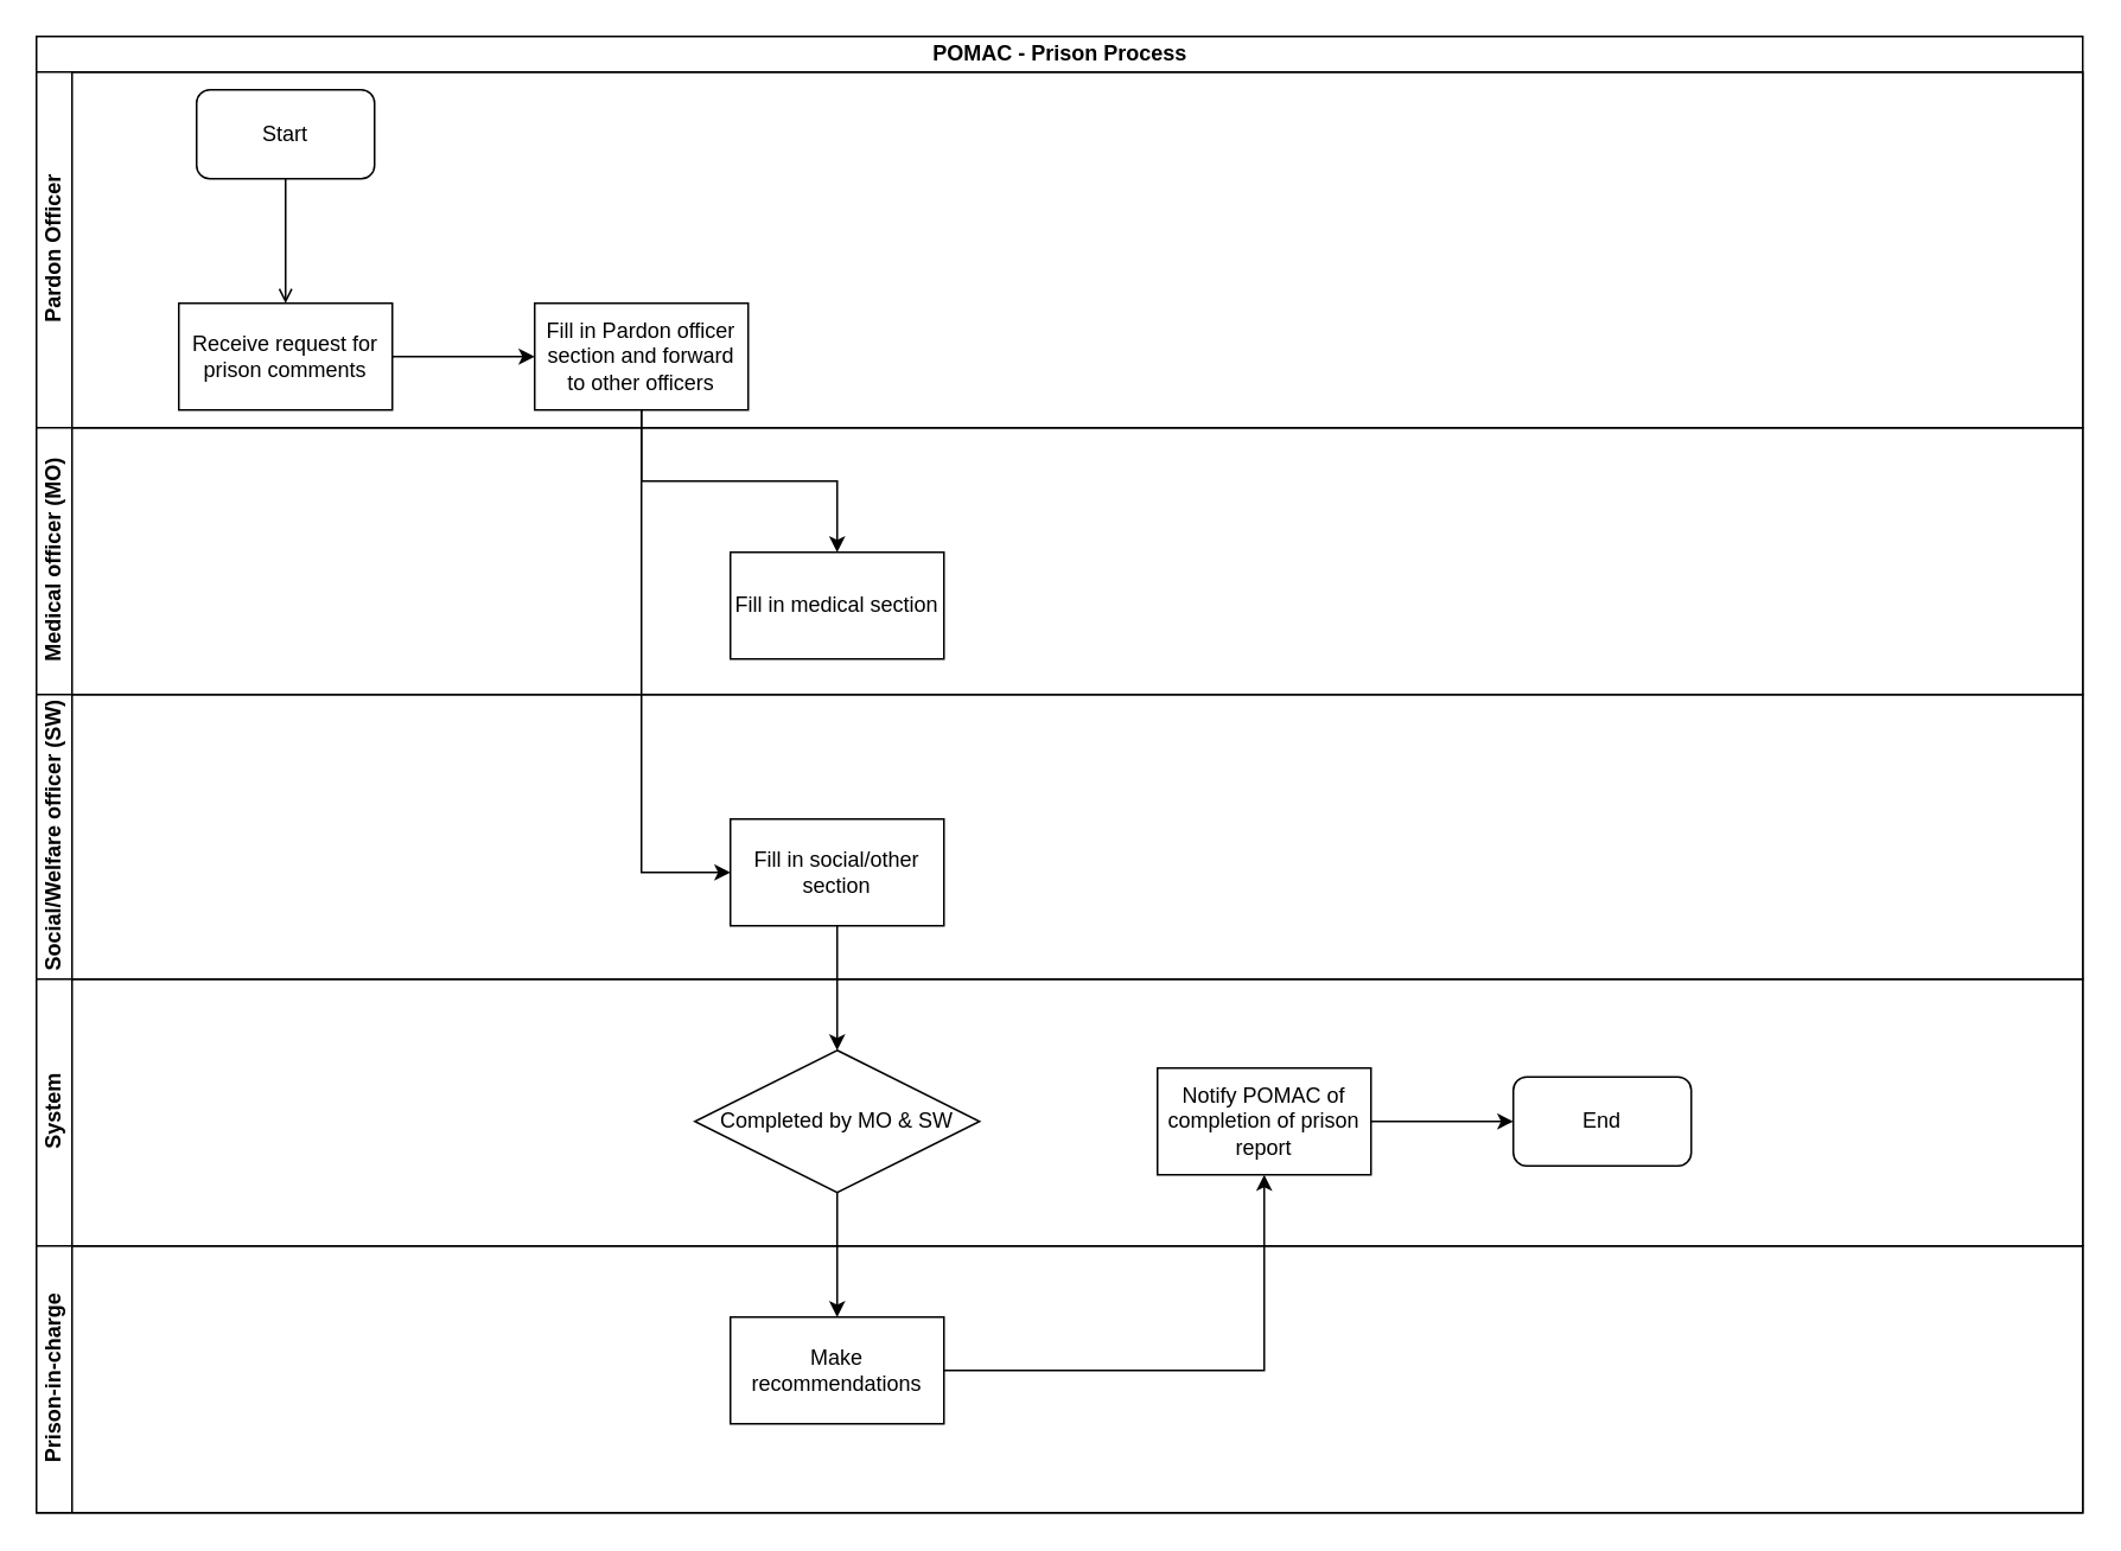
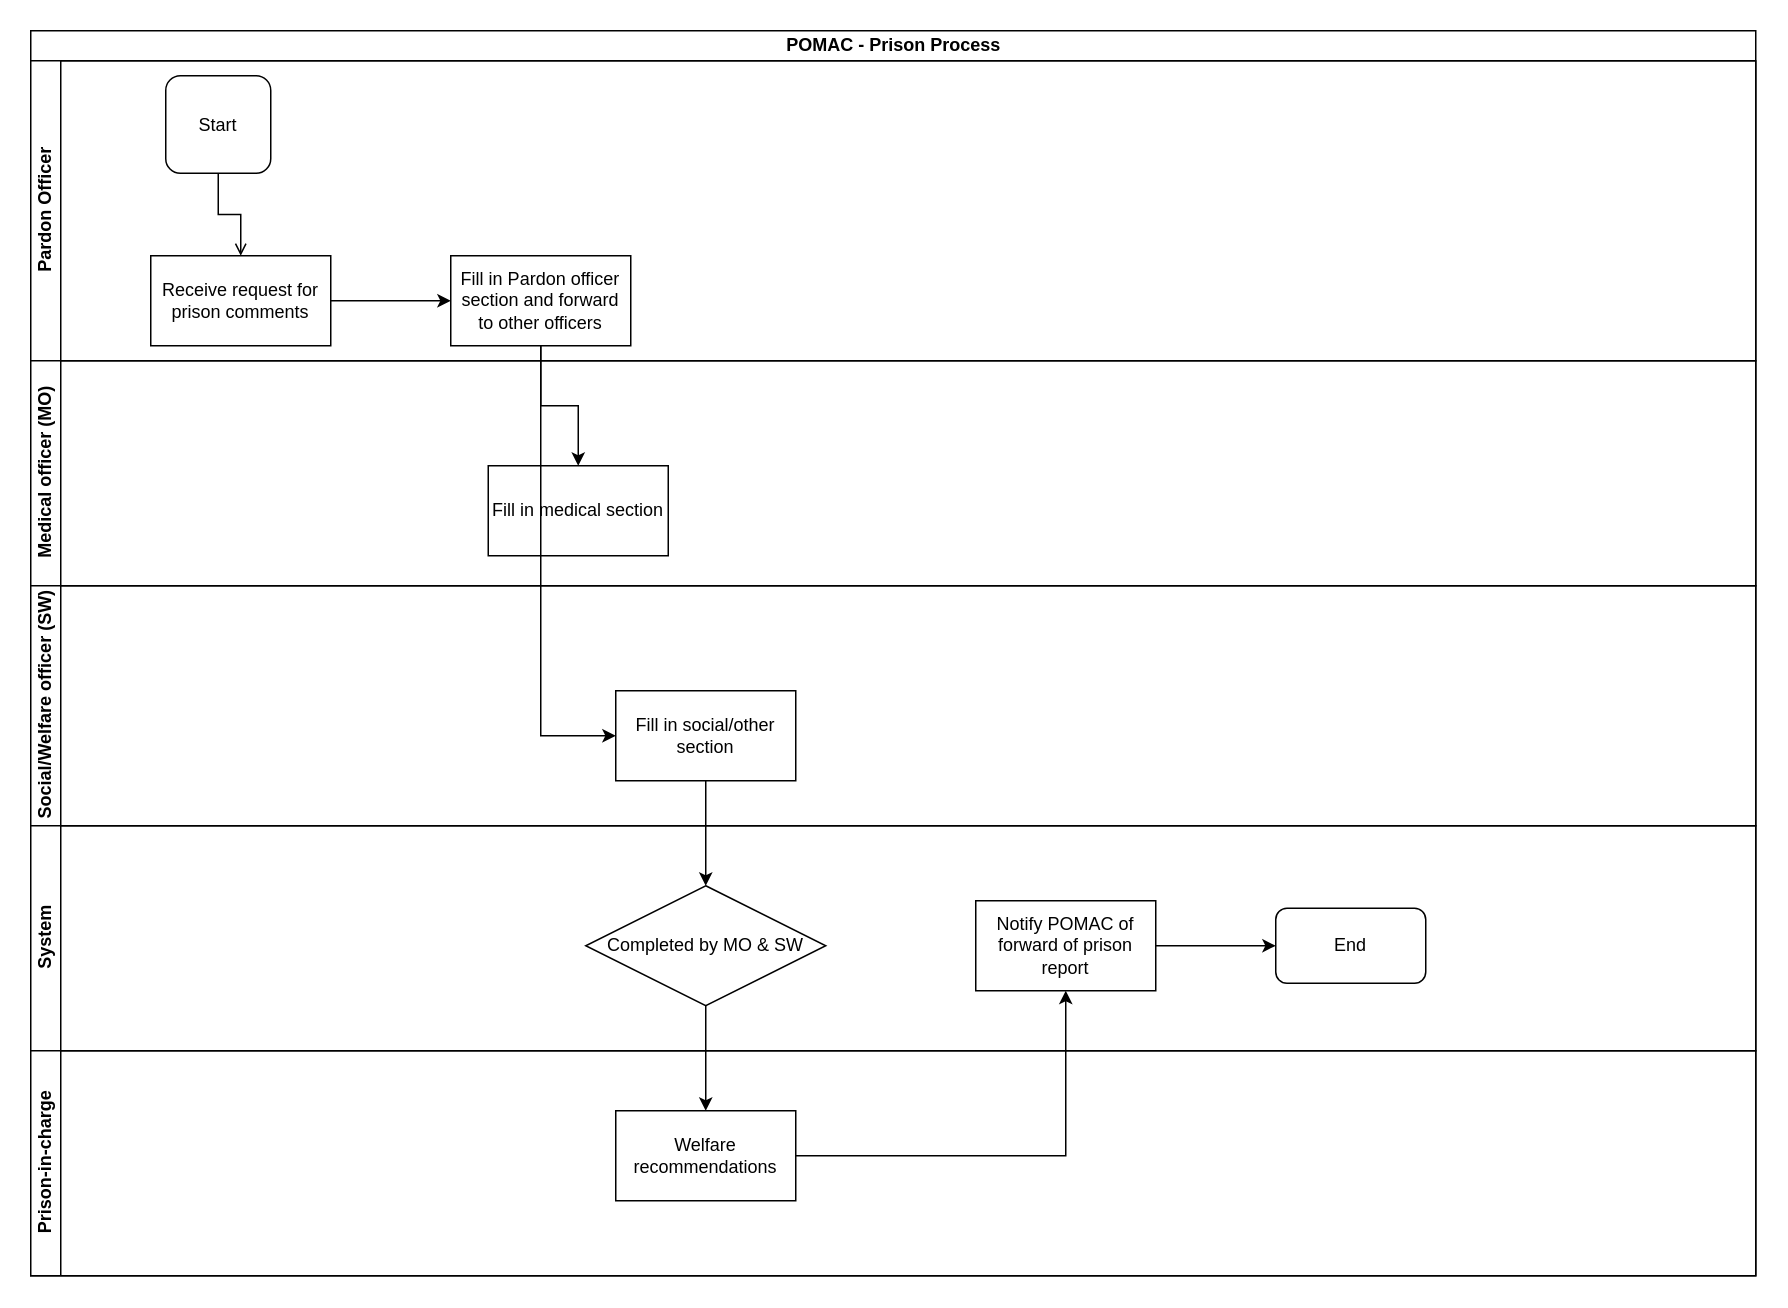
  <mxCell id="0" />
  <mxCell id="1" parent="0" />
  <mxCell id="2" value="POMAC - Prison Process" style="swimlane;html=1;childLayout=stackLayout;resizeParent=1;resizeParentMax=0;horizontal=1;startSize=20;horizontalStack=0;" vertex="1" parent="1"><mxGeometry x="20" y="20" width="1150" height="830" as="geometry" /></mxCell>
  <mxCell id="3" value="Pardon Officer" style="swimlane;html=1;startSize=20;horizontal=0;" vertex="1" parent="2"><mxGeometry y="20" width="1150" height="200" as="geometry" /></mxCell>
- <mxCell id="4" value="Start" style="rounded=1;whiteSpace=wrap;html=1;" vertex="1" parent="3"><mxGeometry x="90" y="10" width="100" height="50" as="geometry" /></mxCell>
+ <mxCell id="4" value="Start" style="rounded=1;whiteSpace=wrap;html=1;" vertex="1" parent="3"><mxGeometry x="90" y="10" width="70" height="65" as="geometry" /></mxCell>
  <mxCell id="5" value="Receive request for prison comments" style="rounded=0;whiteSpace=wrap;html=1;" vertex="1" parent="3"><mxGeometry x="80" y="130" width="120" height="60" as="geometry" /></mxCell>
  <mxCell id="6" value="" style="edgeStyle=orthogonalEdgeStyle;rounded=0;orthogonalLoop=1;jettySize=auto;html=1;entryX=0.5;entryY=0;entryDx=0;entryDy=0;endArrow=open;" edge="1" parent="3" source="4" target="5"><mxGeometry relative="1" as="geometry"><mxPoint x="140" y="135" as="targetPoint" /></mxGeometry></mxCell>
  <mxCell id="7" value="Medical officer (MO)" style="swimlane;html=1;startSize=20;horizontal=0;" vertex="1" parent="2"><mxGeometry y="220" width="1150" height="150" as="geometry" /></mxCell>
- <mxCell id="8" value="Fill in medical section" style="whiteSpace=wrap;html=1;rounded=0;" vertex="1" parent="7"><mxGeometry x="390" y="70" width="120" height="60" as="geometry" /></mxCell>
+ <mxCell id="8" value="Fill in medical section" style="whiteSpace=wrap;html=1;rounded=0;" vertex="1" parent="7"><mxGeometry x="305" y="70" width="120" height="60" as="geometry" /></mxCell>
  <mxCell id="9" value="Social/Welfare officer (SW)" style="swimlane;html=1;startSize=20;horizontal=0;" vertex="1" parent="2"><mxGeometry y="370" width="1150" height="160" as="geometry" /></mxCell>
  <mxCell id="10" value="Fill in social/other section" style="rounded=0;whiteSpace=wrap;html=1;" vertex="1" parent="9"><mxGeometry x="390" y="70" width="120" height="60" as="geometry" /></mxCell>
  <mxCell id="11" value="System" style="swimlane;html=1;startSize=20;horizontal=0;" vertex="1" parent="2"><mxGeometry y="530" width="1150" height="150" as="geometry" /></mxCell>
- <mxCell id="12" value="Notify POMAC of completion of prison report" style="whiteSpace=wrap;html=1;rounded=0;" vertex="1" parent="11"><mxGeometry x="630" y="50" width="120" height="60" as="geometry" /></mxCell>
+ <mxCell id="12" value="Notify POMAC of forward of prison report" style="whiteSpace=wrap;html=1;rounded=0;" vertex="1" parent="11"><mxGeometry x="630" y="50" width="120" height="60" as="geometry" /></mxCell>
  <mxCell id="13" value="End" style="rounded=1;whiteSpace=wrap;html=1;" vertex="1" parent="11"><mxGeometry x="830" y="55" width="100" height="50" as="geometry" /></mxCell>
  <mxCell id="14" value="" style="edgeStyle=orthogonalEdgeStyle;rounded=0;orthogonalLoop=1;jettySize=auto;html=1;entryX=0;entryY=0.5;entryDx=0;entryDy=0;" edge="1" parent="11" source="12" target="13"><mxGeometry relative="1" as="geometry"><mxPoint x="830" y="80" as="targetPoint" /></mxGeometry></mxCell>
  <mxCell id="15" value="Completed by MO &amp;amp; SW" style="rhombus;whiteSpace=wrap;html=1;" vertex="1" parent="11"><mxGeometry x="370" y="40" width="160" height="80" as="geometry" /></mxCell>
  <mxCell id="16" value="Prison-in-charge" style="swimlane;html=1;startSize=20;horizontal=0;" vertex="1" parent="2"><mxGeometry y="680" width="1150" height="150" as="geometry" /></mxCell>
- <mxCell id="17" value="Make recommendations" style="whiteSpace=wrap;html=1;rounded=0;" vertex="1" parent="16"><mxGeometry x="390" y="40" width="120" height="60" as="geometry" /></mxCell>
+ <mxCell id="17" value="Welfare recommendations" style="whiteSpace=wrap;html=1;rounded=0;" vertex="1" parent="16"><mxGeometry x="390" y="40" width="120" height="60" as="geometry" /></mxCell>
  <mxCell id="18" value="" style="edgeStyle=orthogonalEdgeStyle;rounded=0;orthogonalLoop=1;jettySize=auto;html=1;entryX=0.5;entryY=0;entryDx=0;entryDy=0;" edge="1" parent="2" source="10" target="15"><mxGeometry relative="1" as="geometry"><mxPoint x="450" y="580" as="targetPoint" /></mxGeometry></mxCell>
  <mxCell id="19" value="" style="edgeStyle=orthogonalEdgeStyle;rounded=0;orthogonalLoop=1;jettySize=auto;html=1;exitX=0.5;exitY=1;exitDx=0;exitDy=0;" edge="1" parent="2" source="15" target="17"><mxGeometry relative="1" as="geometry"><mxPoint x="450" y="640" as="sourcePoint" /></mxGeometry></mxCell>
  <mxCell id="20" value="" style="edgeStyle=orthogonalEdgeStyle;rounded=0;orthogonalLoop=1;jettySize=auto;html=1;" edge="1" parent="2" source="17" target="12"><mxGeometry relative="1" as="geometry" /></mxCell>
  <mxCell id="21" value="" style="edgeStyle=orthogonalEdgeStyle;rounded=0;orthogonalLoop=1;jettySize=auto;html=1;" edge="1" parent="1" source="23" target="8"><mxGeometry relative="1" as="geometry" /></mxCell>
  <mxCell id="22" value="" style="edgeStyle=orthogonalEdgeStyle;rounded=0;orthogonalLoop=1;jettySize=auto;html=1;exitX=0.5;exitY=1;exitDx=0;exitDy=0;entryX=0;entryY=0.5;entryDx=0;entryDy=0;" edge="1" parent="1" source="23" target="10"><mxGeometry relative="1" as="geometry"><mxPoint x="500" y="200" as="targetPoint" /></mxGeometry></mxCell>
  <mxCell id="23" value="Fill in Pardon officer section and forward to other officers" style="whiteSpace=wrap;html=1;rounded=0;" vertex="1" parent="1"><mxGeometry x="300" y="170" width="120" height="60" as="geometry" /></mxCell>
  <mxCell id="24" value="" style="edgeStyle=orthogonalEdgeStyle;rounded=0;orthogonalLoop=1;jettySize=auto;html=1;" edge="1" parent="1" source="5" target="23"><mxGeometry relative="1" as="geometry" /></mxCell>
